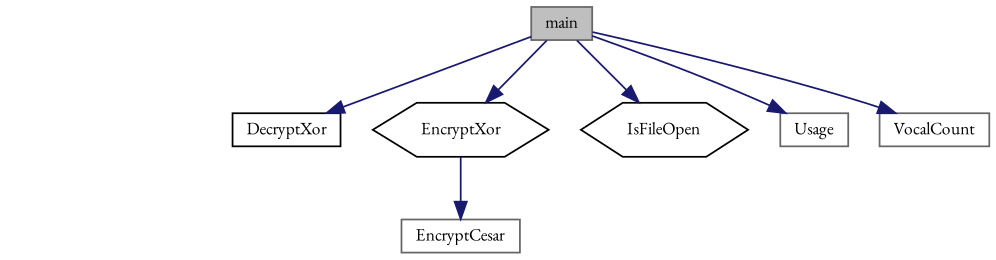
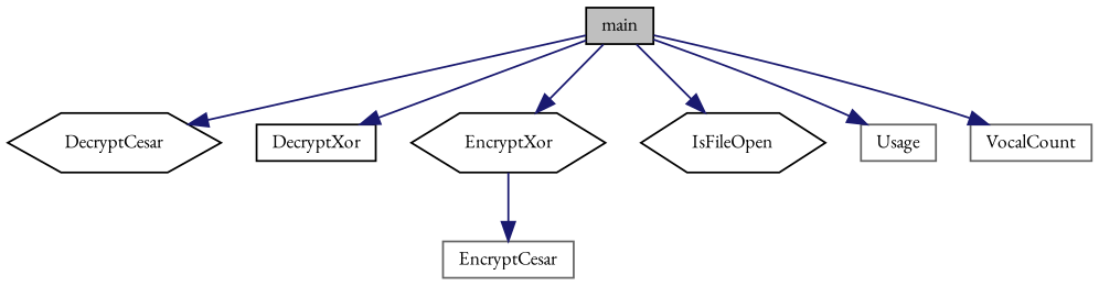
  digraph {
    fontname="EB Garamond"
    rankdir=TB
    node [color=gray40 fillcolor=white fontname="EB Garamond" fontsize=10 shape=box style=filled]
    edge [color=midnightblue fontname="EB Garamond" fontsize=10 labelfontname=Helvetica labelfontsize=10 style=solid]
-   n1 [fillcolor=grey75 fontcolor=black height=0.2 label=main width=0.4]
+   n1 [color=black fillcolor=grey75 fontcolor=black height=0.2 label=main width=0.4]
+   n2 [color=black height=0.2 label=DecryptCesar shape=hexagon width=0.4]
    n3 [color=black height=0.2 label=DecryptXor width=0.4]
    n4 [color=black height=0.2 label=EncryptXor shape=hexagon width=0.4]
    n5 [color=black height=0.2 label=IsFileOpen shape=hexagon width=0.4]
    n6 [height=0.2 label=Usage width=0.4]
    n7 [height=0.2 label=VocalCount width=0.4]
    n8 [height=0.2 label=EncryptCesar width=0.4]
+   n1 -> n2
    n1 -> n3
    n1 -> n4
    n1 -> n5
    n1 -> n6
    n1 -> n7
    n4 -> n8
  }
